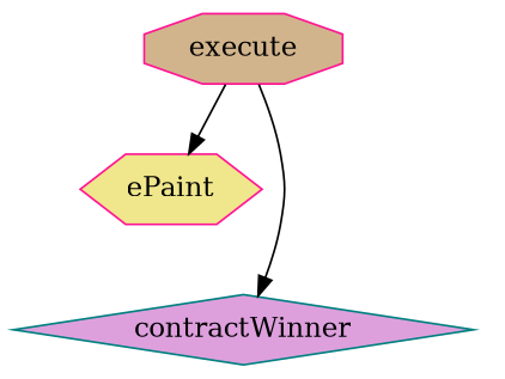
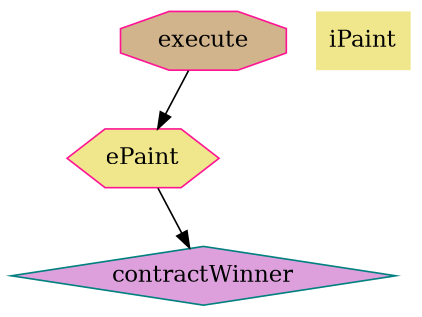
  digraph {
    node [color=deeppink fillcolor=khaki style=filled]
    execute [fillcolor=tan shape=octagon]
    ePaint [shape=hexagon]
    contractWinner [color=teal fillcolor=plum shape=diamond]
+   iPaint [shape=plaintext]
    execute -> ePaint
-   execute -> contractWinner
+   ePaint -> contractWinner
  }
